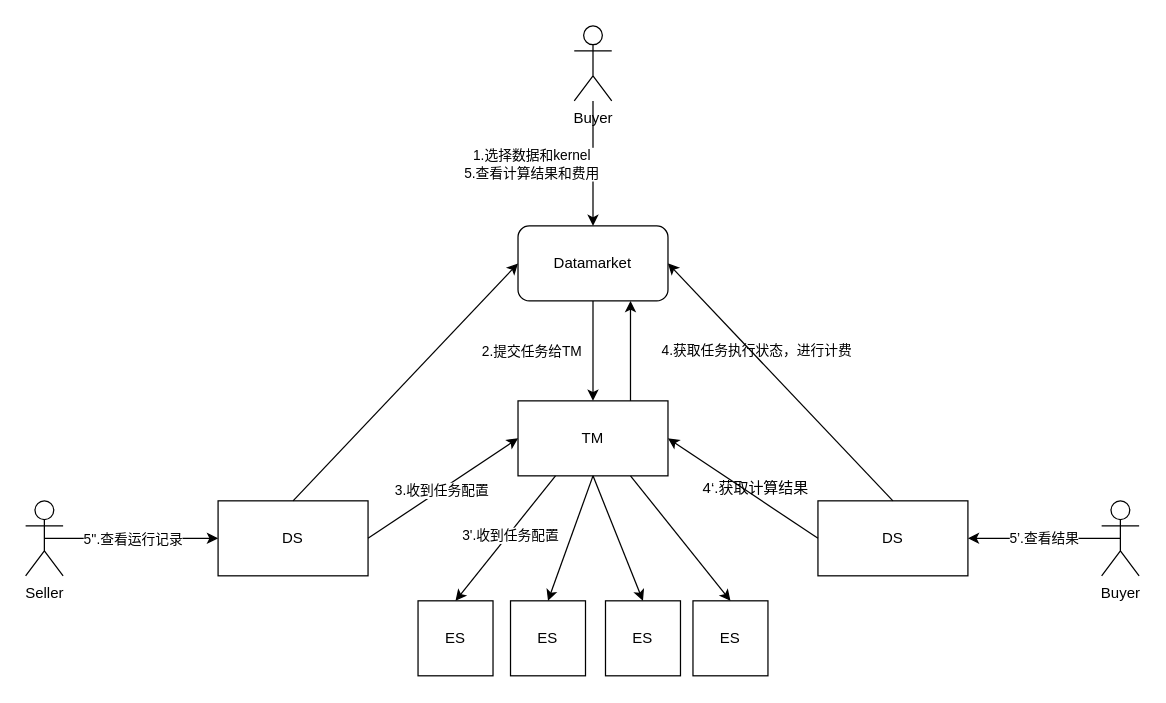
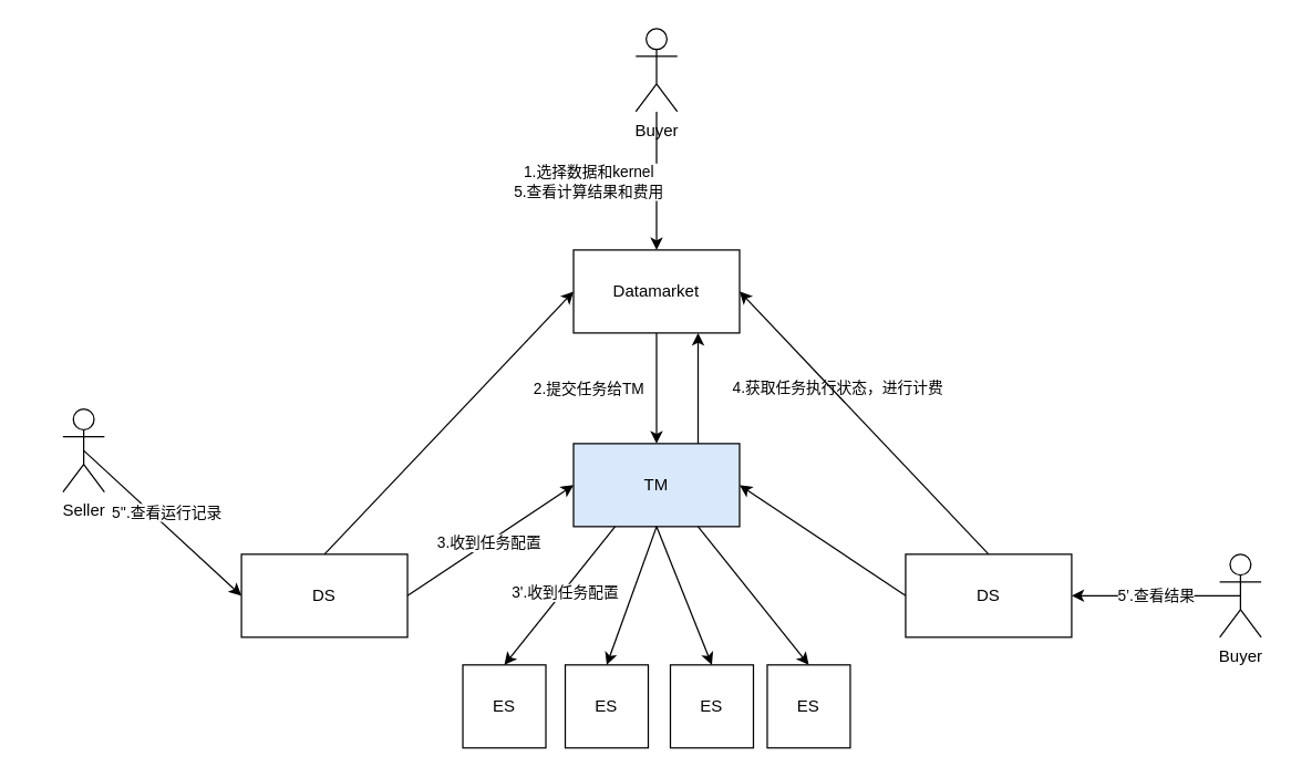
  <mxCell id="0" />
  <mxCell id="1" parent="0" />
  <mxCell id="2" value="DS" style="rounded=0;whiteSpace=wrap;html=1;" parent="1" vertex="1"><mxGeometry x="174" y="400" width="120" height="60" as="geometry" /></mxCell>
- <mxCell id="3" value="TM" style="rounded=0;whiteSpace=wrap;html=1;" parent="1" vertex="1"><mxGeometry x="414" y="320" width="120" height="60" as="geometry" /></mxCell>
+ <mxCell id="3" value="TM" style="rounded=0;whiteSpace=wrap;html=1;fillColor=#dae8fc;" parent="1" vertex="1"><mxGeometry x="414" y="320" width="120" height="60" as="geometry" /></mxCell>
  <mxCell id="4" value="ES" style="rounded=0;whiteSpace=wrap;html=1;" parent="1" vertex="1"><mxGeometry x="334" y="480" width="60" height="60" as="geometry" /></mxCell>
  <mxCell id="5" value="ES" style="rounded=0;whiteSpace=wrap;html=1;" parent="1" vertex="1"><mxGeometry x="554" y="480" width="60" height="60" as="geometry" /></mxCell>
  <mxCell id="6" value="ES" style="rounded=0;whiteSpace=wrap;html=1;" parent="1" vertex="1"><mxGeometry x="408" y="480" width="60" height="60" as="geometry" /></mxCell>
  <mxCell id="7" value="ES" style="rounded=0;whiteSpace=wrap;html=1;" parent="1" vertex="1"><mxGeometry x="484" y="480" width="60" height="60" as="geometry" /></mxCell>
  <mxCell id="8" value="DS" style="rounded=0;whiteSpace=wrap;html=1;" parent="1" vertex="1"><mxGeometry x="654" y="400" width="120" height="60" as="geometry" /></mxCell>
- <mxCell id="9" value="Datamarket" style="whiteSpace=wrap;html=1;rounded=1;" parent="1" vertex="1"><mxGeometry x="414" y="180" width="120" height="60" as="geometry" /></mxCell>
+ <mxCell id="9" value="Datamarket" style="rounded=0;whiteSpace=wrap;html=1;" parent="1" vertex="1"><mxGeometry x="414" y="180" width="120" height="60" as="geometry" /></mxCell>
  <mxCell id="10" value="" style="endArrow=classic;html=1;exitX=0.5;exitY=0;exitDx=0;exitDy=0;entryX=0;entryY=0.5;entryDx=0;entryDy=0;" parent="1" source="2" target="9" edge="1"><mxGeometry width="50" height="50" relative="1" as="geometry"><mxPoint x="414" y="390" as="sourcePoint" /><mxPoint x="464" y="340" as="targetPoint" /></mxGeometry></mxCell>
  <mxCell id="11" value="" style="endArrow=classic;html=1;entryX=0.5;entryY=0;entryDx=0;entryDy=0;exitX=0.25;exitY=1;exitDx=0;exitDy=0;" parent="1" source="3" target="4" edge="1"><mxGeometry width="50" height="50" relative="1" as="geometry"><mxPoint x="414" y="380" as="sourcePoint" /><mxPoint x="464" y="330" as="targetPoint" /></mxGeometry></mxCell>
  <mxCell id="12" value="3'.收到任务配置" style="edgeLabel;html=1;align=center;verticalAlign=middle;resizable=0;points=[];" parent="11" vertex="1" connectable="0"><mxGeometry x="-0.063" y="1" relative="1" as="geometry"><mxPoint as="offset" /></mxGeometry></mxCell>
  <mxCell id="13" value="" style="endArrow=classic;html=1;entryX=0.5;entryY=0;entryDx=0;entryDy=0;exitX=0.75;exitY=1;exitDx=0;exitDy=0;" parent="1" source="3" target="5" edge="1"><mxGeometry width="50" height="50" relative="1" as="geometry"><mxPoint x="414" y="380" as="sourcePoint" /><mxPoint x="464" y="330" as="targetPoint" /></mxGeometry></mxCell>
  <mxCell id="14" value="" style="endArrow=classic;html=1;entryX=0.5;entryY=0;entryDx=0;entryDy=0;exitX=0.5;exitY=1;exitDx=0;exitDy=0;" parent="1" source="3" target="6" edge="1"><mxGeometry width="50" height="50" relative="1" as="geometry"><mxPoint x="414" y="380" as="sourcePoint" /><mxPoint x="464" y="330" as="targetPoint" /></mxGeometry></mxCell>
  <mxCell id="15" value="" style="endArrow=classic;html=1;entryX=0.5;entryY=0;entryDx=0;entryDy=0;exitX=0.5;exitY=1;exitDx=0;exitDy=0;" parent="1" source="3" target="7" edge="1"><mxGeometry width="50" height="50" relative="1" as="geometry"><mxPoint x="414" y="380" as="sourcePoint" /><mxPoint x="464" y="330" as="targetPoint" /></mxGeometry></mxCell>
  <mxCell id="16" value="" style="endArrow=classic;html=1;entryX=0.5;entryY=0;entryDx=0;entryDy=0;exitX=0.5;exitY=1;exitDx=0;exitDy=0;" parent="1" source="9" target="3" edge="1"><mxGeometry width="50" height="50" relative="1" as="geometry"><mxPoint x="414" y="380" as="sourcePoint" /><mxPoint x="464" y="330" as="targetPoint" /></mxGeometry></mxCell>
  <mxCell id="17" value="2.提交任务给TM" style="edgeLabel;html=1;align=center;verticalAlign=middle;resizable=0;points=[];" parent="16" vertex="1" connectable="0"><mxGeometry x="-0.125" y="-1" relative="1" as="geometry"><mxPoint x="-49" y="5" as="offset" /></mxGeometry></mxCell>
  <mxCell id="18" value="" style="endArrow=classic;html=1;exitX=1;exitY=0.5;exitDx=0;exitDy=0;entryX=0;entryY=0.5;entryDx=0;entryDy=0;" parent="1" source="2" target="3" edge="1"><mxGeometry width="50" height="50" relative="1" as="geometry"><mxPoint x="414" y="380" as="sourcePoint" /><mxPoint x="464" y="330" as="targetPoint" /></mxGeometry></mxCell>
  <mxCell id="19" value="3.收到任务配置" style="edgeLabel;html=1;align=center;verticalAlign=middle;resizable=0;points=[];" parent="18" vertex="1" connectable="0"><mxGeometry x="-0.032" relative="1" as="geometry"><mxPoint as="offset" /></mxGeometry></mxCell>
  <mxCell id="20" value="" style="endArrow=classic;html=1;exitX=0;exitY=0.5;exitDx=0;exitDy=0;entryX=1;entryY=0.5;entryDx=0;entryDy=0;" parent="1" source="8" target="3" edge="1"><mxGeometry width="50" height="50" relative="1" as="geometry"><mxPoint x="414" y="380" as="sourcePoint" /><mxPoint x="464" y="330" as="targetPoint" /></mxGeometry></mxCell>
  <mxCell id="21" value="Buyer" style="shape=umlActor;verticalLabelPosition=bottom;labelBackgroundColor=#ffffff;verticalAlign=top;html=1;outlineConnect=0;" parent="1" vertex="1"><mxGeometry x="459" y="20" width="30" height="60" as="geometry" /></mxCell>
  <mxCell id="22" value="" style="endArrow=classic;html=1;entryX=0.5;entryY=0;entryDx=0;entryDy=0;" parent="1" source="21" target="9" edge="1"><mxGeometry width="50" height="50" relative="1" as="geometry"><mxPoint x="414" y="230" as="sourcePoint" /><mxPoint x="464" y="180" as="targetPoint" /></mxGeometry></mxCell>
  <mxCell id="23" value="1.选择数据和kernel&lt;br&gt;5.查看计算结果和费用" style="edgeLabel;html=1;align=center;verticalAlign=middle;resizable=0;points=[];" parent="22" vertex="1" connectable="0"><mxGeometry x="-0.104" relative="1" as="geometry"><mxPoint x="-50" y="5" as="offset" /></mxGeometry></mxCell>
  <mxCell id="24" value="4.获取任务执行状态，进行计费" style="edgeLabel;html=1;align=center;verticalAlign=middle;resizable=0;points=[];" parent="22" vertex="1" connectable="0"><mxGeometry x="-0.233" y="3" relative="1" as="geometry"><mxPoint x="127" y="161.67" as="offset" /></mxGeometry></mxCell>
- <mxCell id="25" value="4‘.获取计算结果" style="text;html=1;align=center;verticalAlign=middle;resizable=0;points=[];autosize=1;" parent="1" vertex="1"><mxGeometry x="554" y="380" width="100" height="20" as="geometry" /></mxCell>
  <mxCell id="26" value="" style="endArrow=classic;html=1;entryX=0.75;entryY=1;entryDx=0;entryDy=0;exitX=0.75;exitY=0;exitDx=0;exitDy=0;" parent="1" source="3" target="9" edge="1"><mxGeometry width="50" height="50" relative="1" as="geometry"><mxPoint x="434" y="330" as="sourcePoint" /><mxPoint x="484" y="280" as="targetPoint" /></mxGeometry></mxCell>
  <mxCell id="27" value="Buyer" style="shape=umlActor;verticalLabelPosition=bottom;labelBackgroundColor=#ffffff;verticalAlign=top;html=1;outlineConnect=0;" parent="1" vertex="1"><mxGeometry x="881" y="400" width="30" height="60" as="geometry" /></mxCell>
  <mxCell id="28" value="5’.查看结果" style="endArrow=classic;html=1;exitX=0.5;exitY=0.5;exitDx=0;exitDy=0;exitPerimeter=0;entryX=1;entryY=0.5;entryDx=0;entryDy=0;" parent="1" source="27" target="8" edge="1"><mxGeometry width="50" height="50" relative="1" as="geometry"><mxPoint x="434" y="360" as="sourcePoint" /><mxPoint x="484" y="310" as="targetPoint" /></mxGeometry></mxCell>
  <mxCell id="29" value="" style="endArrow=classic;html=1;exitX=0.5;exitY=0;exitDx=0;exitDy=0;entryX=1;entryY=0.5;entryDx=0;entryDy=0;" edge="1" parent="1" source="8" target="9"><mxGeometry width="50" height="50" relative="1" as="geometry"><mxPoint x="484" y="340" as="sourcePoint" /><mxPoint x="534" y="290" as="targetPoint" /></mxGeometry></mxCell>
- <mxCell id="30" value="Seller" style="shape=umlActor;verticalLabelPosition=bottom;labelBackgroundColor=#ffffff;verticalAlign=top;html=1;outlineConnect=0;" vertex="1" parent="1"><mxGeometry x="20" y="400" width="30" height="60" as="geometry" /></mxCell>
+ <mxCell id="30" value="Seller" style="shape=umlActor;verticalLabelPosition=bottom;labelBackgroundColor=#ffffff;verticalAlign=top;html=1;outlineConnect=0;" vertex="1" parent="1"><mxGeometry x="45" y="295" width="30" height="60" as="geometry" /></mxCell>
  <mxCell id="31" value="" style="endArrow=classic;html=1;exitX=0.5;exitY=0.5;exitDx=0;exitDy=0;exitPerimeter=0;entryX=0;entryY=0.5;entryDx=0;entryDy=0;" edge="1" parent="1" source="30" target="2"><mxGeometry width="50" height="50" relative="1" as="geometry"><mxPoint x="364" y="310" as="sourcePoint" /><mxPoint x="414" y="260" as="targetPoint" /></mxGeometry></mxCell>
  <mxCell id="32" value="5''.查看运行记录" style="edgeLabel;html=1;align=center;verticalAlign=middle;resizable=0;points=[];" vertex="1" connectable="0" parent="31"><mxGeometry x="-0.147" relative="1" as="geometry"><mxPoint x="11" as="offset" /></mxGeometry></mxCell>
